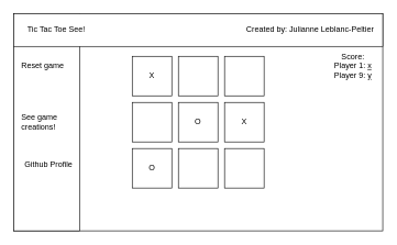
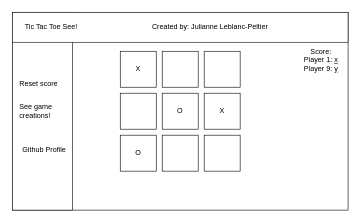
  <mxCell id="0" />
  <mxCell id="1" parent="0" />
  <mxCell id="2" value="" style="rounded=0;whiteSpace=wrap;html=1;" vertex="1" parent="1"><mxGeometry x="20" y="20" width="560" height="330" as="geometry" /></mxCell>
  <mxCell id="3" value="" style="rounded=0;whiteSpace=wrap;html=1;" vertex="1" parent="1"><mxGeometry x="20" y="20" width="100" height="330" as="geometry" /></mxCell>
  <mxCell id="4" value="X" style="whiteSpace=wrap;html=1;aspect=fixed;" vertex="1" parent="1"><mxGeometry x="200" y="85" width="60" height="60" as="geometry" /></mxCell>
  <mxCell id="5" value="" style="whiteSpace=wrap;html=1;aspect=fixed;" vertex="1" parent="1"><mxGeometry x="270" y="85" width="60" height="60" as="geometry" /></mxCell>
  <mxCell id="6" value="" style="whiteSpace=wrap;html=1;aspect=fixed;" vertex="1" parent="1"><mxGeometry x="340" y="85" width="60" height="60" as="geometry" /></mxCell>
  <mxCell id="7" value="" style="whiteSpace=wrap;html=1;aspect=fixed;" vertex="1" parent="1"><mxGeometry x="200" y="155" width="60" height="60" as="geometry" /></mxCell>
  <mxCell id="8" value="O" style="whiteSpace=wrap;html=1;aspect=fixed;" vertex="1" parent="1"><mxGeometry x="270" y="155" width="60" height="60" as="geometry" /></mxCell>
  <mxCell id="9" value="X" style="whiteSpace=wrap;html=1;aspect=fixed;" vertex="1" parent="1"><mxGeometry x="340" y="155" width="60" height="60" as="geometry" /></mxCell>
  <mxCell id="10" value="" style="whiteSpace=wrap;html=1;aspect=fixed;" vertex="1" parent="1"><mxGeometry x="340" y="225" width="60" height="60" as="geometry" /></mxCell>
  <mxCell id="11" value="" style="whiteSpace=wrap;html=1;aspect=fixed;" vertex="1" parent="1"><mxGeometry x="270" y="225" width="60" height="60" as="geometry" /></mxCell>
  <mxCell id="12" value="O" style="whiteSpace=wrap;html=1;aspect=fixed;" vertex="1" parent="1"><mxGeometry x="200" y="225" width="60" height="60" as="geometry" /></mxCell>
  <mxCell id="13" value="" style="rounded=0;whiteSpace=wrap;html=1;" vertex="1" parent="1"><mxGeometry x="20" y="20" width="560" height="50" as="geometry" /></mxCell>
  <mxCell id="14" value="Tic Tac Toe See!" style="text;html=1;strokeColor=none;fillColor=none;align=center;verticalAlign=middle;whiteSpace=wrap;rounded=0;" vertex="1" parent="1"><mxGeometry x="30" y="30" width="110" height="30" as="geometry" /></mxCell>
- <mxCell id="15" value="Created by: Julianne Leblanc-Peltier" style="text;html=1;strokeColor=none;fillColor=none;align=center;verticalAlign=middle;whiteSpace=wrap;rounded=0;" vertex="1" parent="1"><mxGeometry x="370" y="30" width="200" height="30" as="geometry" /></mxCell>
+ <mxCell id="15" value="Created by: Julianne Leblanc-Peltier" style="text;html=1;strokeColor=none;fillColor=none;align=center;verticalAlign=middle;whiteSpace=wrap;rounded=0;" vertex="1" parent="1"><mxGeometry x="250" y="30" width="200" height="30" as="geometry" /></mxCell>
  <mxCell id="16" value="See game creations!" style="text;html=1;strokeColor=none;fillColor=none;align=left;verticalAlign=middle;whiteSpace=wrap;rounded=0;" vertex="1" parent="1"><mxGeometry x="30" y="170" width="80" height="30" as="geometry" /></mxCell>
- <mxCell id="17" value="Reset game" style="text;html=1;strokeColor=none;fillColor=none;align=left;verticalAlign=middle;whiteSpace=wrap;rounded=0;" vertex="1" parent="1"><mxGeometry x="30" y="85" width="80" height="30" as="geometry" /></mxCell>
  <mxCell id="18" value="Github Profile" style="text;html=1;strokeColor=none;fillColor=none;align=left;verticalAlign=middle;whiteSpace=wrap;rounded=0;" vertex="1" parent="1"><mxGeometry x="35" y="235" width="80" height="30" as="geometry" /></mxCell>
  <mxCell id="19" value="Score:&lt;br&gt;Player 1: &lt;u&gt;x&lt;/u&gt;&lt;br&gt;Player 9: &lt;u&gt;y&lt;/u&gt;" style="text;html=1;strokeColor=none;fillColor=none;align=center;verticalAlign=middle;whiteSpace=wrap;rounded=0;" vertex="1" parent="1"><mxGeometry x="500" y="85" width="70" height="30" as="geometry" /></mxCell>
+ <mxCell id="20" value="Reset score" style="text;html=1;strokeColor=none;fillColor=none;align=left;verticalAlign=middle;whiteSpace=wrap;rounded=0;" vertex="1" parent="1"><mxGeometry x="30" y="125" width="70" height="30" as="geometry" /></mxCell>
